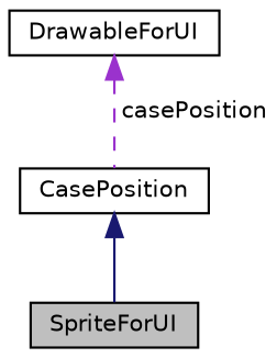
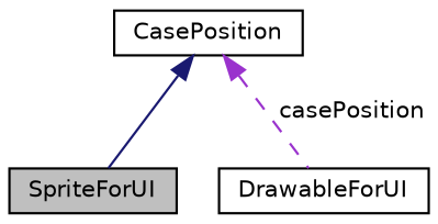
  digraph {
    fontname="DejaVu Sans"
    node [color=black fillcolor=white fontname="DejaVu Sans" fontsize=10 shape=record style=filled]
    edge [dir=back fontname="DejaVu Sans" fontsize=10 labelfontname=Helvetica labelfontsize=10]
    n1 [fillcolor=grey75 fontcolor=black height=0.2 label=SpriteForUI width=0.4]
    n2 [height=0.2 label=DrawableForUI width=0.4]
    n3 [height=0.2 label=CasePosition width=0.4]
    n3 -> n1 [color=midnightblue style=solid]
-   n2 -> n3 [color=darkorchid3 label=" casePosition" style=dashed]
+   n3 -> n2 [color=darkorchid3 label=" casePosition" style=dashed]
  }
